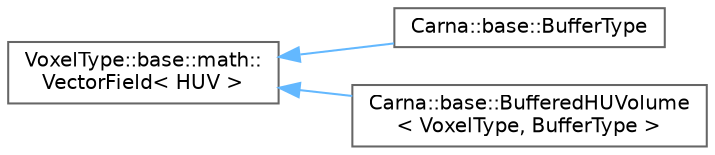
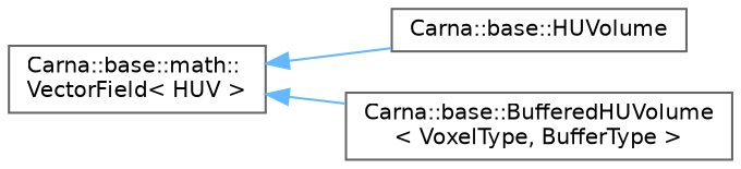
  digraph {
    rankdir=LR
    node [color=grey40 fillcolor=white fontname=Helvetica fontsize=10 shape=box style=filled]
    edge [color=steelblue1 dir=back fontname=Helvetica fontsize=10 labelfontname=Helvetica labelfontsize=10 style=solid]
-   n1 [height=0.2 label="VoxelType::base::math::\lVectorField\< HUV \>" width=0.4]
-   n2 [height=0.2 label="Carna::base::BufferType" width=0.4]
+   n1 [height=0.2 label="Carna::base::math::\lVectorField\< HUV \>" width=0.4]
+   n2 [height=0.2 label="Carna::base::HUVolume" width=0.4]
    n3 [height=0.2 label="Carna::base::BufferedHUVolume\l\< VoxelType, BufferType \>" width=0.4]
    n1 -> n2
    n1 -> n3
  }
